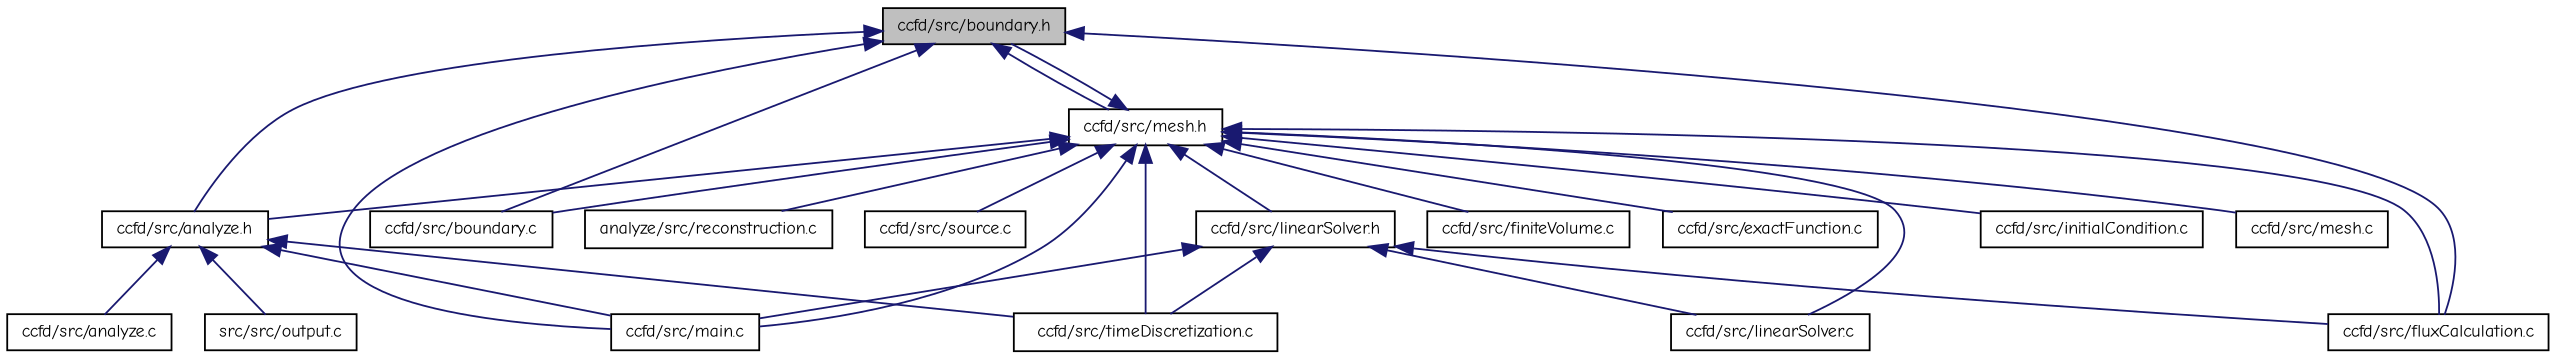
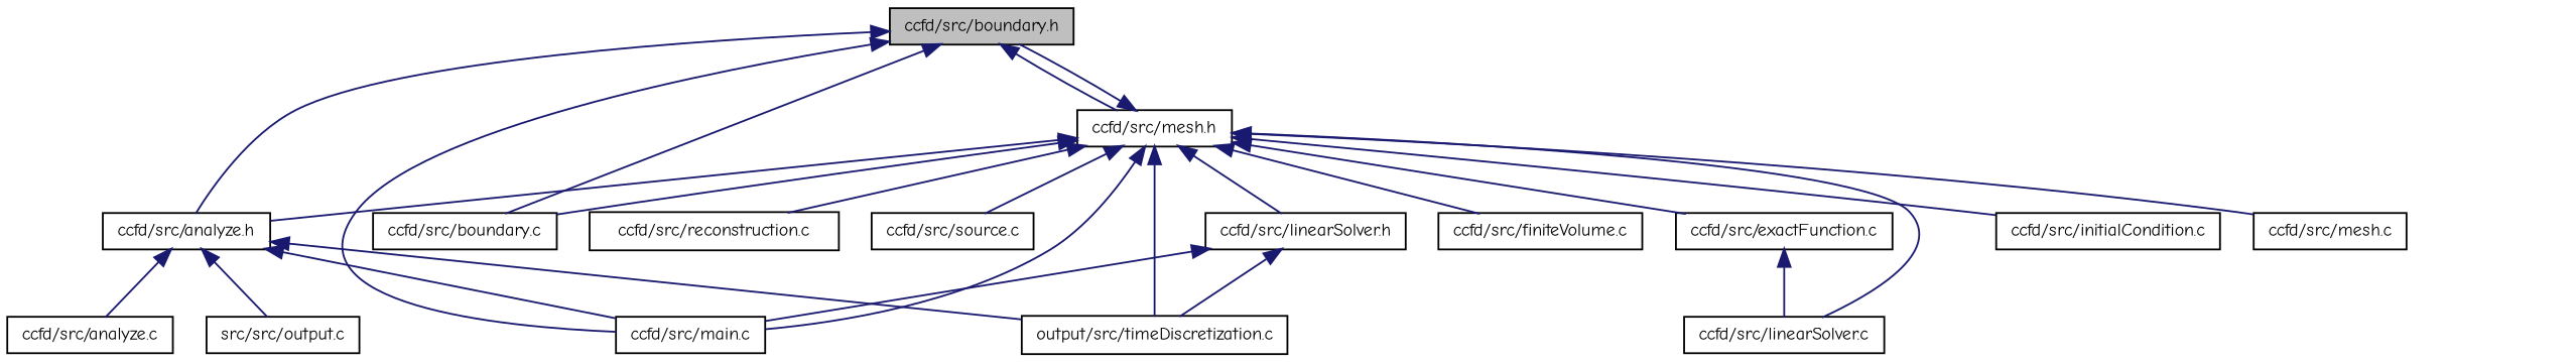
  digraph {
    fontname="Comic Neue"
    node [color=black fillcolor=white fontname="Comic Neue" fontsize=10 shape=record style=filled]
    edge [color=midnightblue dir=back fontname="Comic Neue" fontsize=10 labelfontname=Helvetica labelfontsize=10 style=solid]
    n1 [fillcolor=grey75 fontcolor=black height=0.2 label="ccfd/src/boundary.h" width=0.4]
    n2 [height=0.2 label="ccfd/src/analyze.h" width=0.4]
    n3 [height=0.2 label="ccfd/src/main.c" width=0.4]
    n4 [height=0.2 label="ccfd/src/boundary.c" width=0.4]
-   n5 [height=0.2 label="ccfd/src/fluxCalculation.c" width=0.4]
    n6 [height=0.2 label="ccfd/src/mesh.h" width=0.4]
    n7 [height=0.2 label="ccfd/src/analyze.c" width=0.4]
    n8 [height=0.2 label="src/src/output.c" width=0.4]
-   n9 [height=0.2 label="ccfd/src/timeDiscretization.c" width=0.4]
+   n9 [height=0.2 label="output/src/timeDiscretization.c" width=0.4]
    n10 [height=0.2 label="ccfd/src/exactFunction.c" width=0.4]
    n11 [height=0.2 label="ccfd/src/finiteVolume.c" width=0.4]
    n12 [height=0.2 label="ccfd/src/initialCondition.c" width=0.4]
    n13 [height=0.2 label="ccfd/src/linearSolver.c" width=0.4]
    n14 [height=0.2 label="ccfd/src/linearSolver.h" width=0.4]
    n15 [height=0.2 label="ccfd/src/mesh.c" width=0.4]
-   n16 [height=0.2 label="analyze/src/reconstruction.c" width=0.4]
+   n16 [height=0.2 label="ccfd/src/reconstruction.c" width=0.4]
    n17 [height=0.2 label="ccfd/src/source.c" width=0.4]
    n1 -> n2
    n1 -> n3
    n1 -> n4
-   n1 -> n5
    n1 -> n6
    n2 -> n3
    n2 -> n7
    n2 -> n8
    n2 -> n9
    n6 -> n1
    n6 -> n2
    n6 -> n3
    n6 -> n4
-   n6 -> n5
    n6 -> n9
    n6 -> n10
    n6 -> n11
    n6 -> n12
    n6 -> n13
    n6 -> n14
    n6 -> n15
    n6 -> n16
    n6 -> n17
    n14 -> n3
-   n14 -> n5
    n14 -> n9
-   n14 -> n13
+   n10 -> n13
  }
